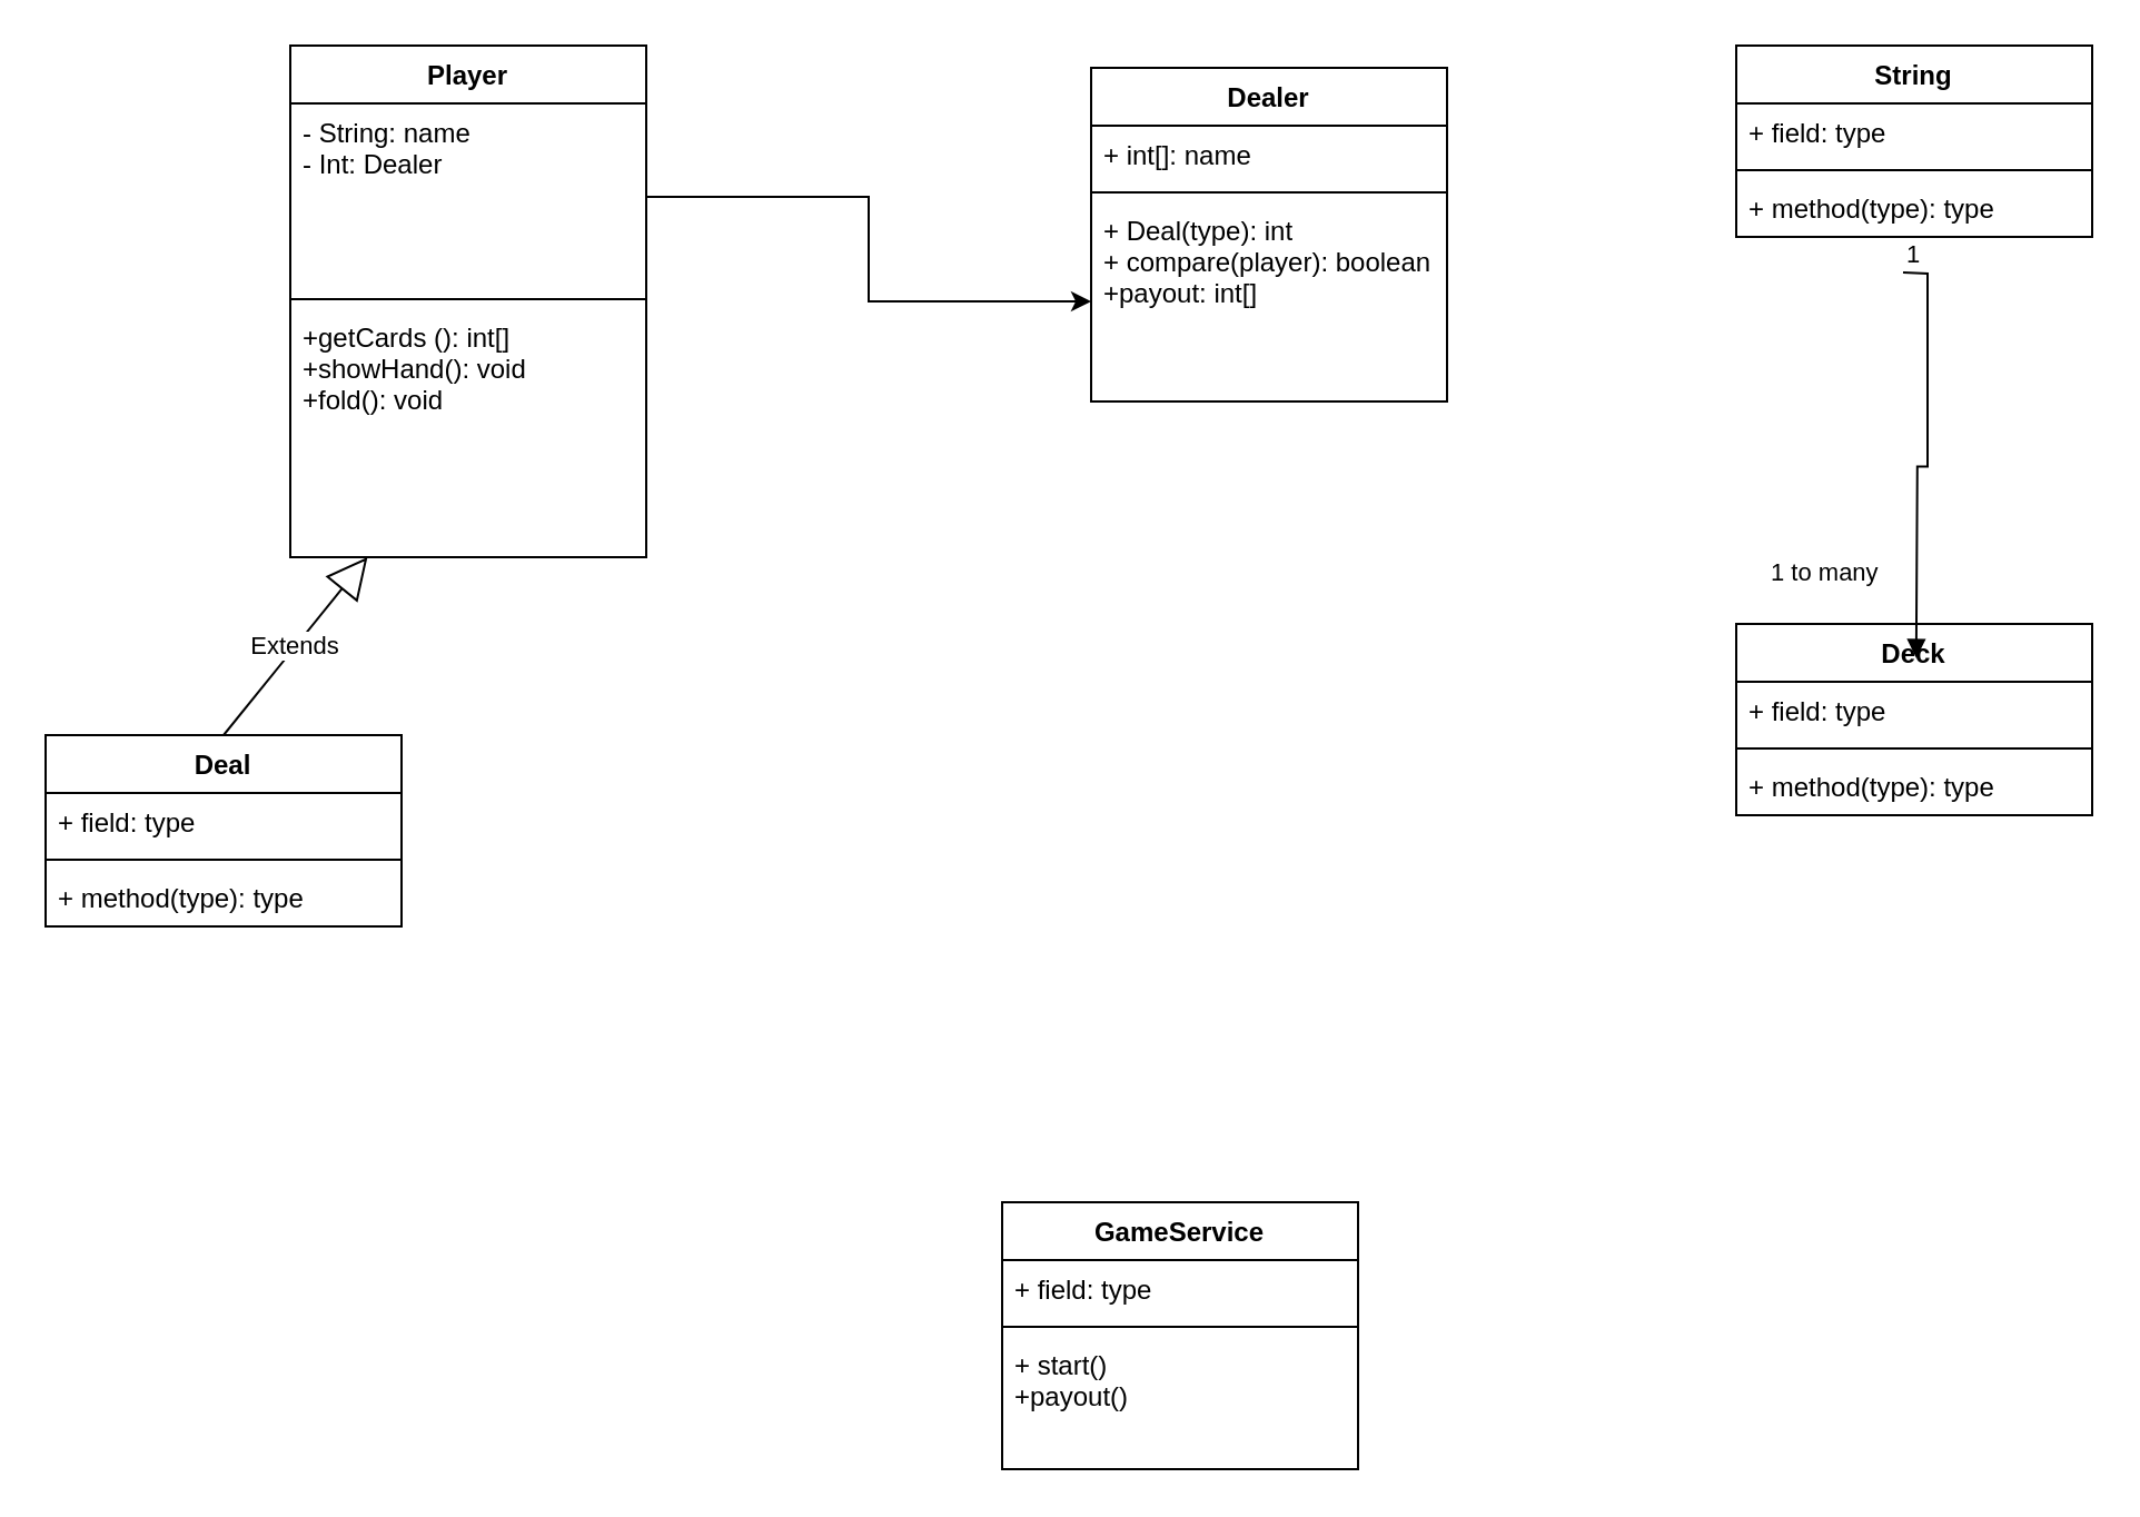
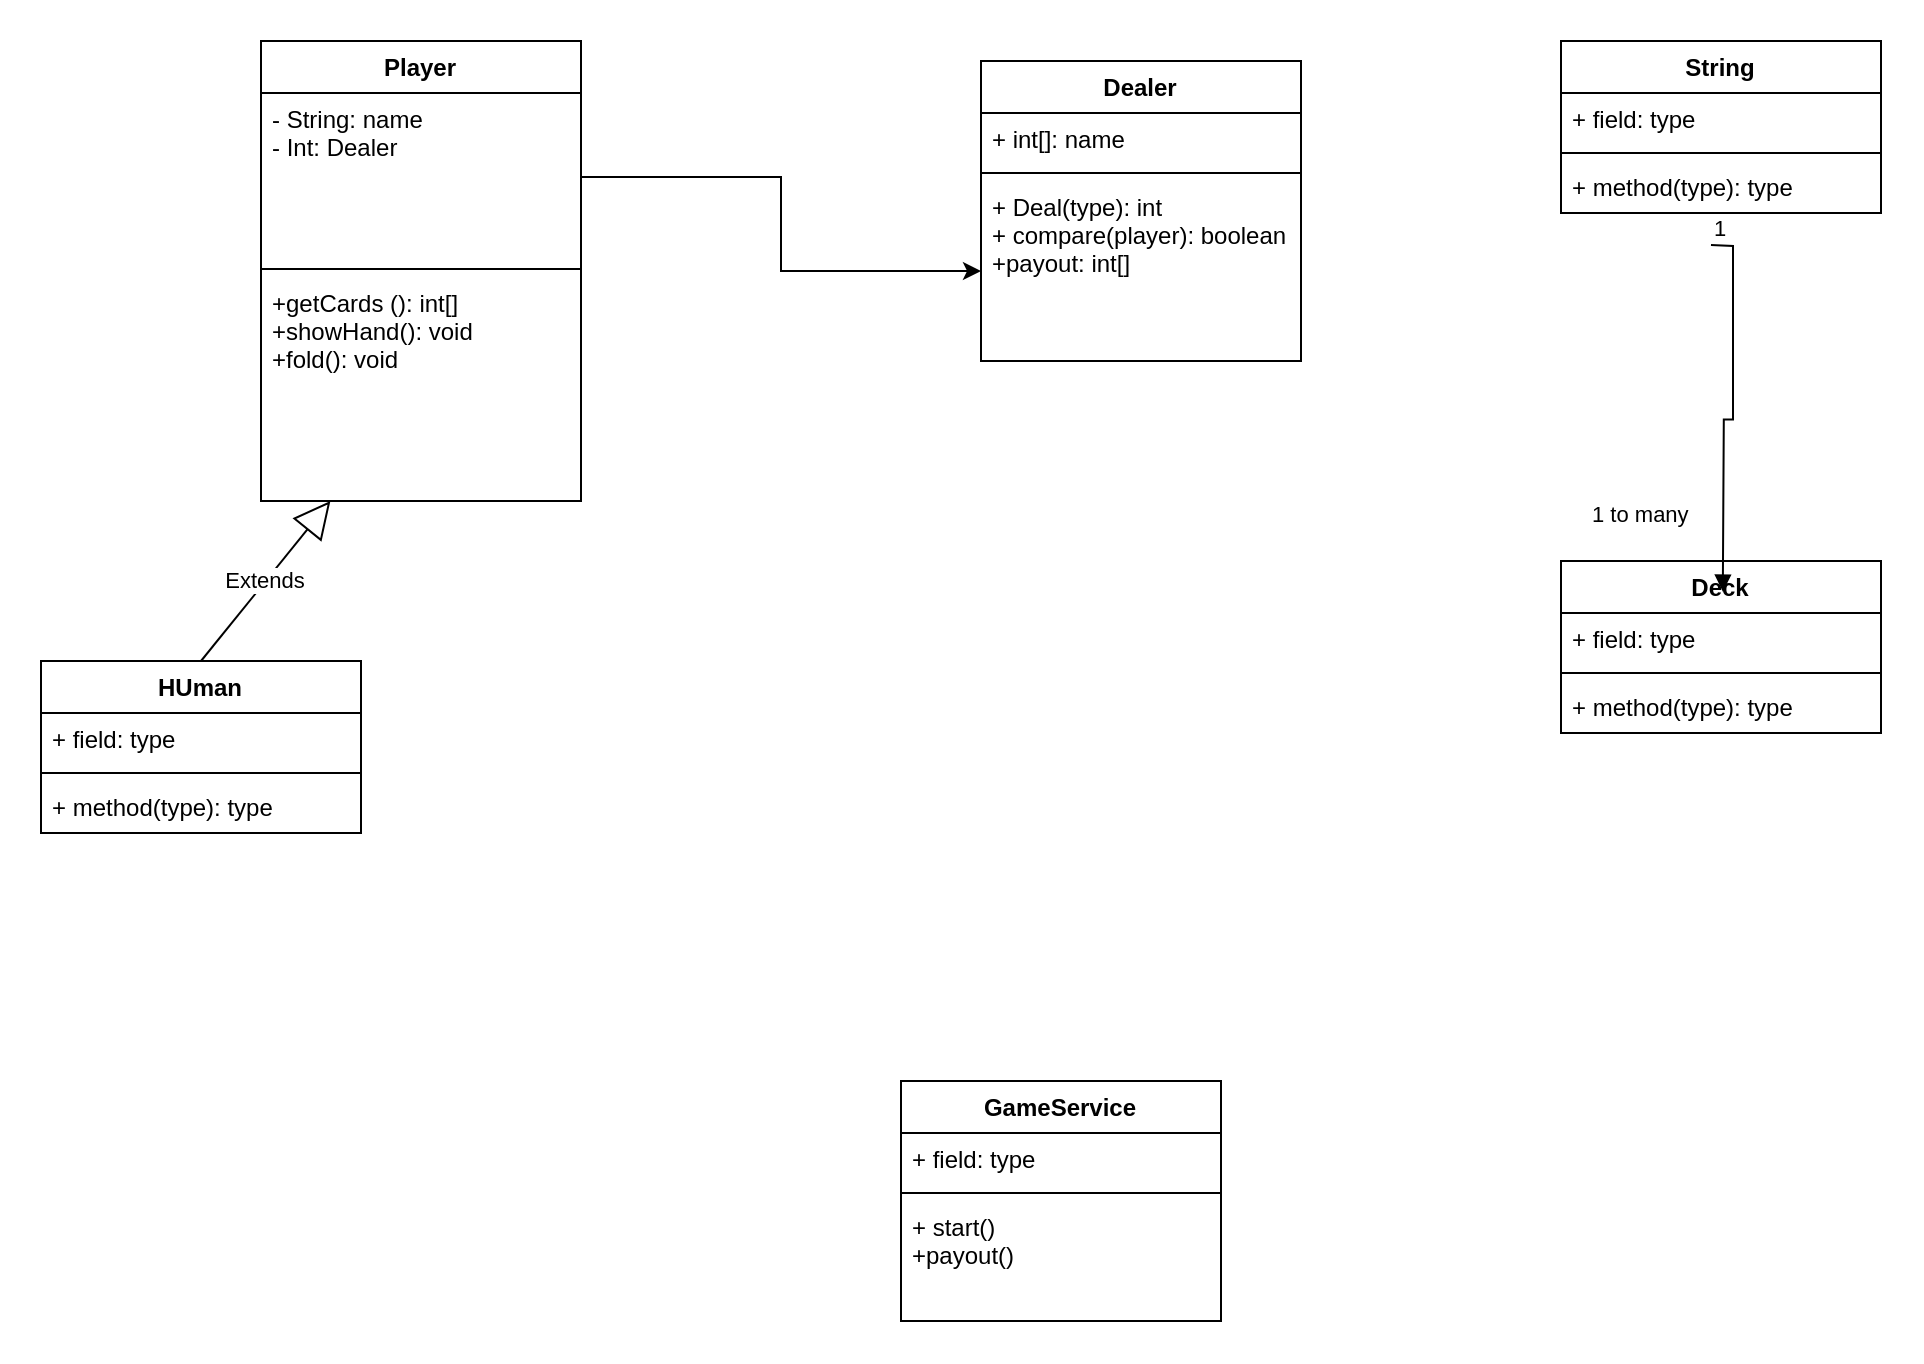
  <mxCell id="0" />
  <mxCell id="1" parent="0" />
  <mxCell id="2" value="Player" style="swimlane;fontStyle=1;align=center;verticalAlign=top;childLayout=stackLayout;horizontal=1;startSize=26;horizontalStack=0;resizeParent=1;resizeParentMax=0;resizeLast=0;collapsible=1;marginBottom=0;" vertex="1" parent="1"><mxGeometry x="130" y="20" width="160" height="230" as="geometry" /></mxCell>
  <mxCell id="3" value="- String: name&#10;- Int: Dealer" style="text;strokeColor=none;fillColor=none;align=left;verticalAlign=top;spacingLeft=4;spacingRight=4;overflow=hidden;rotatable=0;points=[[0,0.5],[1,0.5]];portConstraint=eastwest;" vertex="1" parent="2"><mxGeometry y="26" width="160" height="84" as="geometry" /></mxCell>
  <mxCell id="4" value="" style="line;strokeWidth=1;fillColor=none;align=left;verticalAlign=middle;spacingTop=-1;spacingLeft=3;spacingRight=3;rotatable=0;labelPosition=right;points=[];portConstraint=eastwest;" vertex="1" parent="2"><mxGeometry y="110" width="160" height="8" as="geometry" /></mxCell>
  <mxCell id="5" value="+getCards (): int[]&#10;+showHand(): void&#10;+fold(): void&#10;" style="text;strokeColor=none;fillColor=none;align=left;verticalAlign=top;spacingLeft=4;spacingRight=4;overflow=hidden;rotatable=0;points=[[0,0.5],[1,0.5]];portConstraint=eastwest;" vertex="1" parent="2"><mxGeometry y="118" width="160" height="112" as="geometry" /></mxCell>
  <mxCell id="6" value="Dealer" style="swimlane;fontStyle=1;align=center;verticalAlign=top;childLayout=stackLayout;horizontal=1;startSize=26;horizontalStack=0;resizeParent=1;resizeParentMax=0;resizeLast=0;collapsible=1;marginBottom=0;" vertex="1" parent="1"><mxGeometry x="490" y="30" width="160" height="150" as="geometry" /></mxCell>
  <mxCell id="7" value="+ int[]: name" style="text;strokeColor=none;fillColor=none;align=left;verticalAlign=top;spacingLeft=4;spacingRight=4;overflow=hidden;rotatable=0;points=[[0,0.5],[1,0.5]];portConstraint=eastwest;" vertex="1" parent="6"><mxGeometry y="26" width="160" height="26" as="geometry" /></mxCell>
  <mxCell id="8" value="" style="line;strokeWidth=1;fillColor=none;align=left;verticalAlign=middle;spacingTop=-1;spacingLeft=3;spacingRight=3;rotatable=0;labelPosition=right;points=[];portConstraint=eastwest;" vertex="1" parent="6"><mxGeometry y="52" width="160" height="8" as="geometry" /></mxCell>
  <mxCell id="9" value="+ Deal(type): int&#10;+ compare(player): boolean&#10;+payout: int[]&#10;" style="text;strokeColor=none;fillColor=none;align=left;verticalAlign=top;spacingLeft=4;spacingRight=4;overflow=hidden;rotatable=0;points=[[0,0.5],[1,0.5]];portConstraint=eastwest;" vertex="1" parent="6"><mxGeometry y="60" width="160" height="90" as="geometry" /></mxCell>
  <mxCell id="10" style="edgeStyle=orthogonalEdgeStyle;rounded=0;orthogonalLoop=1;jettySize=auto;html=1;exitX=1;exitY=0.5;exitDx=0;exitDy=0;entryX=0;entryY=0.5;entryDx=0;entryDy=0;" edge="1" parent="1" source="3" target="9"><mxGeometry relative="1" as="geometry" /></mxCell>
- <mxCell id="11" value="Deal" style="swimlane;fontStyle=1;align=center;verticalAlign=top;childLayout=stackLayout;horizontal=1;startSize=26;horizontalStack=0;resizeParent=1;resizeParentMax=0;resizeLast=0;collapsible=1;marginBottom=0;" vertex="1" parent="1"><mxGeometry x="20" y="330" width="160" height="86" as="geometry" /></mxCell>
+ <mxCell id="11" value="HUman" style="swimlane;fontStyle=1;align=center;verticalAlign=top;childLayout=stackLayout;horizontal=1;startSize=26;horizontalStack=0;resizeParent=1;resizeParentMax=0;resizeLast=0;collapsible=1;marginBottom=0;" vertex="1" parent="1"><mxGeometry x="20" y="330" width="160" height="86" as="geometry" /></mxCell>
  <mxCell id="12" value="+ field: type" style="text;strokeColor=none;fillColor=none;align=left;verticalAlign=top;spacingLeft=4;spacingRight=4;overflow=hidden;rotatable=0;points=[[0,0.5],[1,0.5]];portConstraint=eastwest;" vertex="1" parent="11"><mxGeometry y="26" width="160" height="26" as="geometry" /></mxCell>
  <mxCell id="13" value="" style="line;strokeWidth=1;fillColor=none;align=left;verticalAlign=middle;spacingTop=-1;spacingLeft=3;spacingRight=3;rotatable=0;labelPosition=right;points=[];portConstraint=eastwest;" vertex="1" parent="11"><mxGeometry y="52" width="160" height="8" as="geometry" /></mxCell>
  <mxCell id="14" value="+ method(type): type" style="text;strokeColor=none;fillColor=none;align=left;verticalAlign=top;spacingLeft=4;spacingRight=4;overflow=hidden;rotatable=0;points=[[0,0.5],[1,0.5]];portConstraint=eastwest;" vertex="1" parent="11"><mxGeometry y="60" width="160" height="26" as="geometry" /></mxCell>
  <mxCell id="15" value="Extends" style="endArrow=block;endSize=16;endFill=0;html=1;rounded=0;exitX=0.5;exitY=0;exitDx=0;exitDy=0;" edge="1" parent="1" source="11" target="5"><mxGeometry width="160" relative="1" as="geometry"><mxPoint x="120" y="300" as="sourcePoint" /><mxPoint x="280" y="300" as="targetPoint" /></mxGeometry></mxCell>
  <mxCell id="16" value="Deck" style="swimlane;fontStyle=1;align=center;verticalAlign=top;childLayout=stackLayout;horizontal=1;startSize=26;horizontalStack=0;resizeParent=1;resizeParentMax=0;resizeLast=0;collapsible=1;marginBottom=0;" vertex="1" parent="1"><mxGeometry x="780" y="280" width="160" height="86" as="geometry" /></mxCell>
  <mxCell id="17" value="+ field: type" style="text;strokeColor=none;fillColor=none;align=left;verticalAlign=top;spacingLeft=4;spacingRight=4;overflow=hidden;rotatable=0;points=[[0,0.5],[1,0.5]];portConstraint=eastwest;" vertex="1" parent="16"><mxGeometry y="26" width="160" height="26" as="geometry" /></mxCell>
  <mxCell id="18" value="" style="line;strokeWidth=1;fillColor=none;align=left;verticalAlign=middle;spacingTop=-1;spacingLeft=3;spacingRight=3;rotatable=0;labelPosition=right;points=[];portConstraint=eastwest;" vertex="1" parent="16"><mxGeometry y="52" width="160" height="8" as="geometry" /></mxCell>
  <mxCell id="19" value="+ method(type): type" style="text;strokeColor=none;fillColor=none;align=left;verticalAlign=top;spacingLeft=4;spacingRight=4;overflow=hidden;rotatable=0;points=[[0,0.5],[1,0.5]];portConstraint=eastwest;" vertex="1" parent="16"><mxGeometry y="60" width="160" height="26" as="geometry" /></mxCell>
  <mxCell id="20" value="String&#10;" style="swimlane;fontStyle=1;align=center;verticalAlign=top;childLayout=stackLayout;horizontal=1;startSize=26;horizontalStack=0;resizeParent=1;resizeParentMax=0;resizeLast=0;collapsible=1;marginBottom=0;" vertex="1" parent="1"><mxGeometry x="780" y="20" width="160" height="86" as="geometry" /></mxCell>
  <mxCell id="21" value="+ field: type" style="text;strokeColor=none;fillColor=none;align=left;verticalAlign=top;spacingLeft=4;spacingRight=4;overflow=hidden;rotatable=0;points=[[0,0.5],[1,0.5]];portConstraint=eastwest;" vertex="1" parent="20"><mxGeometry y="26" width="160" height="26" as="geometry" /></mxCell>
  <mxCell id="22" value="" style="line;strokeWidth=1;fillColor=none;align=left;verticalAlign=middle;spacingTop=-1;spacingLeft=3;spacingRight=3;rotatable=0;labelPosition=right;points=[];portConstraint=eastwest;" vertex="1" parent="20"><mxGeometry y="52" width="160" height="8" as="geometry" /></mxCell>
  <mxCell id="23" value="+ method(type): type" style="text;strokeColor=none;fillColor=none;align=left;verticalAlign=top;spacingLeft=4;spacingRight=4;overflow=hidden;rotatable=0;points=[[0,0.5],[1,0.5]];portConstraint=eastwest;" vertex="1" parent="20"><mxGeometry y="60" width="160" height="26" as="geometry" /></mxCell>
  <mxCell id="24" value="1 to many&lt;br&gt;" style="endArrow=block;endFill=1;html=1;edgeStyle=orthogonalEdgeStyle;align=left;verticalAlign=top;rounded=0;exitX=0.463;exitY=1.026;exitDx=0;exitDy=0;exitPerimeter=0;entryX=0.5;entryY=0;entryDx=0;entryDy=0;" edge="1" parent="1"><mxGeometry x="0.466" y="-67" relative="1" as="geometry"><mxPoint x="854.99" y="121.996" as="sourcePoint" /><mxPoint x="860.91" y="295.32" as="targetPoint" /><mxPoint as="offset" /></mxGeometry></mxCell>
  <mxCell id="25" value="1" style="edgeLabel;resizable=0;html=1;align=left;verticalAlign=bottom;" connectable="0" vertex="1" parent="24"><mxGeometry x="-1" relative="1" as="geometry" /></mxCell>
  <mxCell id="26" value="GameService&#10;" style="swimlane;fontStyle=1;align=center;verticalAlign=top;childLayout=stackLayout;horizontal=1;startSize=26;horizontalStack=0;resizeParent=1;resizeParentMax=0;resizeLast=0;collapsible=1;marginBottom=0;" vertex="1" parent="1"><mxGeometry x="450" y="540" width="160" height="120" as="geometry" /></mxCell>
  <mxCell id="27" value="+ field: type" style="text;strokeColor=none;fillColor=none;align=left;verticalAlign=top;spacingLeft=4;spacingRight=4;overflow=hidden;rotatable=0;points=[[0,0.5],[1,0.5]];portConstraint=eastwest;" vertex="1" parent="26"><mxGeometry y="26" width="160" height="26" as="geometry" /></mxCell>
  <mxCell id="28" value="" style="line;strokeWidth=1;fillColor=none;align=left;verticalAlign=middle;spacingTop=-1;spacingLeft=3;spacingRight=3;rotatable=0;labelPosition=right;points=[];portConstraint=eastwest;" vertex="1" parent="26"><mxGeometry y="52" width="160" height="8" as="geometry" /></mxCell>
  <mxCell id="29" value="+ start()&#10;+payout()" style="text;strokeColor=none;fillColor=none;align=left;verticalAlign=top;spacingLeft=4;spacingRight=4;overflow=hidden;rotatable=0;points=[[0,0.5],[1,0.5]];portConstraint=eastwest;" vertex="1" parent="26"><mxGeometry y="60" width="160" height="60" as="geometry" /></mxCell>
